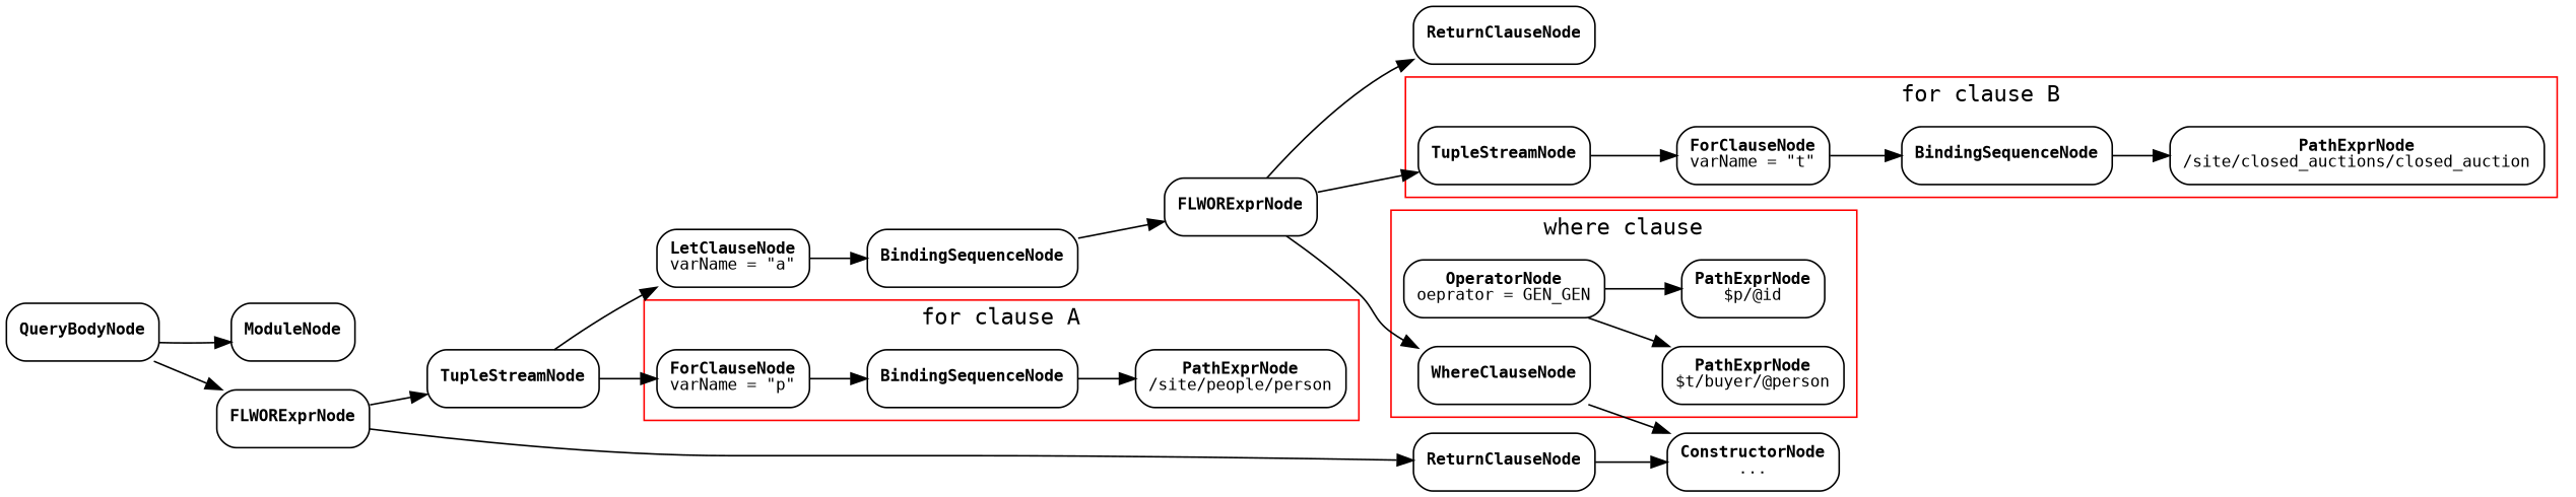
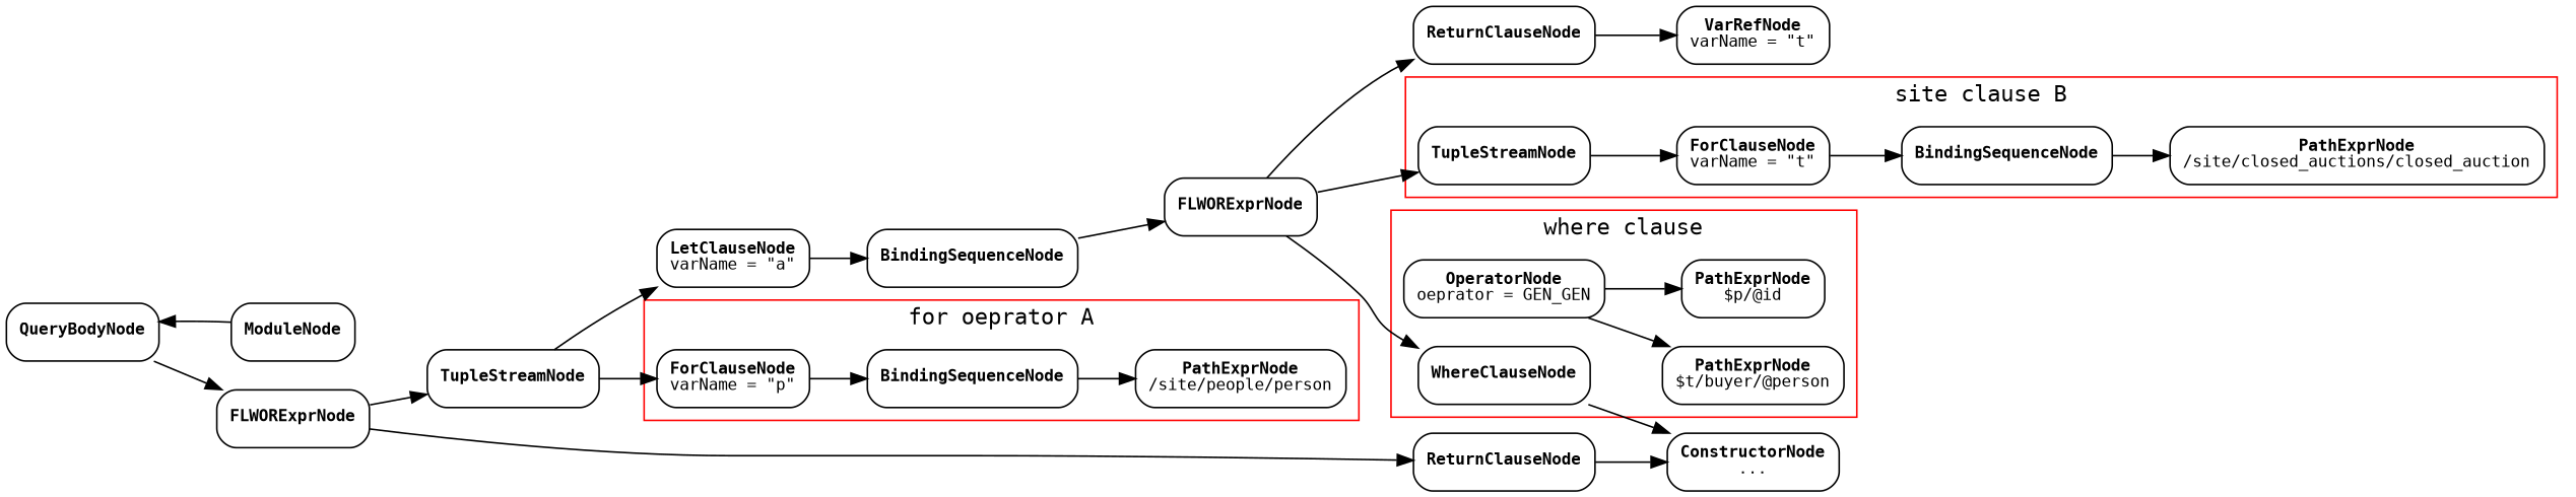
  digraph {
    fontname="DejaVu Sans Mono"
    rankdir=LR
    node [fontname="DejaVu Sans Mono" fontsize=10 shape=rectangle style=rounded]
    edge [fontname="DejaVu Sans Mono" fontsize=10]
    n1 [label=<<b>ForClauseNode</b><br/>varName = "p">]
    n2 [label=<<b>BindingSequenceNode</b>>]
    n3 [label=<<b>PathExprNode</b><br/>/site/people/person>]
    n4 [label=<<b>TupleStreamNode</b>>]
    n5 [label=<<b>ForClauseNode</b><br/>varName = "t">]
    n6 [label=<<b>BindingSequenceNode</b>>]
    n7 [label=<<b>PathExprNode</b><br/>/site/closed_auctions/closed_auction>]
    n8 [label=<<b>WhereClauseNode</b>>]
    n9 [label=<<b>OperatorNode</b><br/>oeprator = GEN_GEN>]
    n10 [label=<<b>PathExprNode</b><br/>$t/buyer/@person>]
    n11 [label=<<b>PathExprNode</b><br/>$p/@id>]
    n12 [label=<<b>ConstructorNode</b><br/>...>]
    n13 [label=<<b>ModuleNode</b>>]
    n14 [label=<<b>QueryBodyNode</b>>]
    n15 [label=<<b>FLWORExprNode</b>>]
    n16 [label=<<b>TupleStreamNode</b>>]
    n17 [label=<<b>ReturnClauseNode</b>>]
    n18 [label=<<b>LetClauseNode</b><br/>varName = "a">]
    n19 [label=<<b>BindingSequenceNode</b>>]
    n20 [label=<<b>FLWORExprNode</b>>]
    n21 [label=<<b>ReturnClauseNode</b>>]
+   n22 [label=<<b>VarRefNode</b><br/>varName = "t">]
    subgraph cluster_1 {
      color=red
-     label="for clause A"
+     label="for oeprator A"
      n1
      n2
      n3
    }
    subgraph cluster_2 {
      color=red
-     label="for clause B"
+     label="site clause B"
      n4
      n5
      n6
      n7
    }
    subgraph cluster_3 {
      color=red
      label="where clause"
      n8
      n9
      n10
      n11
    }
    n1 -> n2
    n2 -> n3
    n4 -> n5
    n5 -> n6
    n6 -> n7
    n8 -> n12
    n9 -> n10
    n9 -> n11
-   n14 -> n13
+   n13 -> n14
    n14 -> n15
    n15 -> n16
    n15 -> n17
    n16 -> n1
    n16 -> n18
    n17 -> n12
    n18 -> n19
    n19 -> n20
    n20 -> n4
    n20 -> n8
    n20 -> n21
+   n21 -> n22
  }
